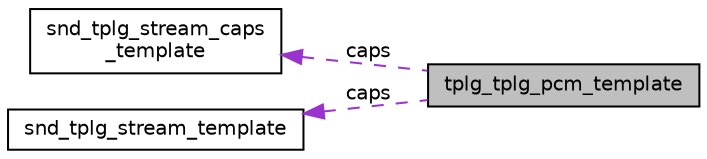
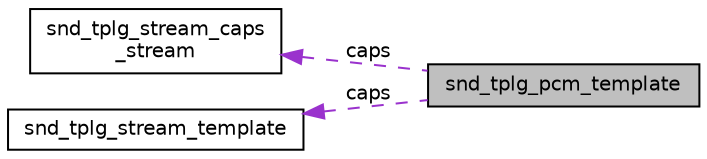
  digraph {
    rankdir=LR
    node [color=black fillcolor=white fontname=Helvetica fontsize=10 shape=record style=filled]
    edge [color=darkorchid3 dir=back fontname=Helvetica fontsize=10 labelfontname=Helvetica labelfontsize=10 style=dashed]
-   n1 [fillcolor=grey75 fontcolor=black height=0.2 label=tplg_tplg_pcm_template width=0.4]
-   n2 [height=0.2 label="snd_tplg_stream_caps\l_template" width=0.4]
+   n1 [fillcolor=grey75 fontcolor=black height=0.2 label=snd_tplg_pcm_template width=0.4]
+   n2 [height=0.2 label="snd_tplg_stream_caps\l_stream" width=0.4]
    n3 [height=0.2 label=snd_tplg_stream_template width=0.4]
    n2 -> n1 [label=" caps"]
    n3 -> n1 [label=" caps"]
  }
